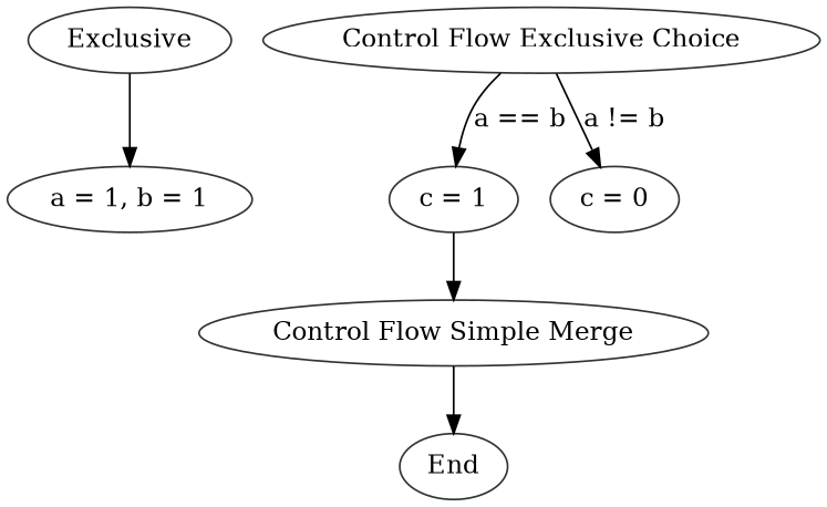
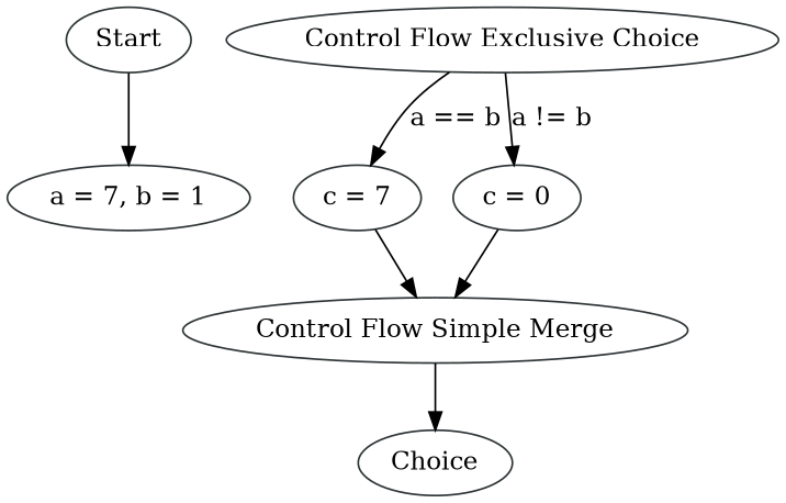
  digraph {
    node [color="#2e3436"]
-   n1 [label=Exclusive]
-   n2 [label="a = 1, b = 1"]
+   n1 [label=Start]
+   n2 [label="a = 7, b = 1"]
    n3 [label="Control Flow\ Exclusive Choice"]
-   n4 [label="c = 1"]
+   n4 [label="c = 7"]
    n5 [label="c = 0"]
    n6 [label="Control Flow\ Simple Merge"]
-   n7 [label=End]
+   n7 [label=Choice]
    n1 -> n2
    n3 -> n4 [label="a == b"]
    n3 -> n5 [label="a != b"]
    n4 -> n6
+   n5 -> n6
    n6 -> n7
  }
